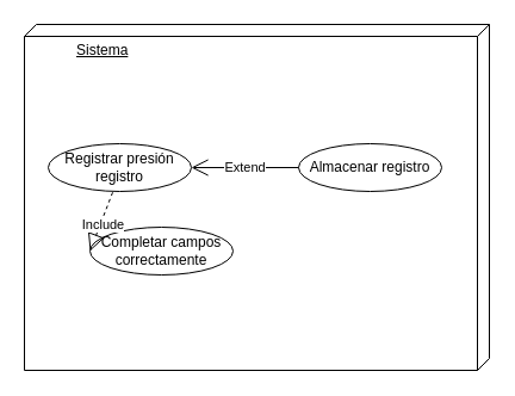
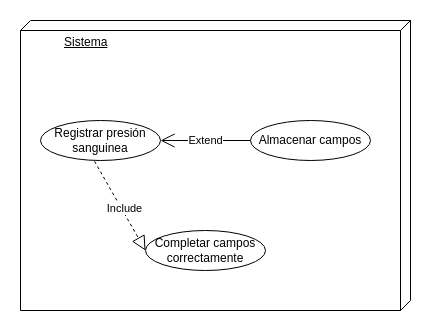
  <mxCell id="0" />
  <mxCell id="1" parent="0" />
  <mxCell id="2" value="&lt;blockquote style=&quot;margin: 0 0 0 40px; border: none; padding: 0px;&quot;&gt;Sistema&lt;/blockquote&gt;" style="verticalAlign=top;align=left;spacingTop=8;spacingLeft=2;spacingRight=12;shape=cube;size=10;direction=south;fontStyle=4;html=1;whiteSpace=wrap;" parent="1" vertex="1"><mxGeometry x="20" y="20" width="390" height="290" as="geometry" /></mxCell>
- <mxCell id="3" value="Registrar presión registro" style="ellipse;whiteSpace=wrap;html=1;" parent="1" vertex="1"><mxGeometry x="40" y="120" width="120" height="40" as="geometry" /></mxCell>
- <mxCell id="4" value="Completar campos correctamente" style="ellipse;whiteSpace=wrap;html=1;" parent="1" vertex="1"><mxGeometry x="75" y="190" width="120" height="40" as="geometry" /></mxCell>
+ <mxCell id="3" value="Registrar presión sanguinea" style="ellipse;whiteSpace=wrap;html=1;" parent="1" vertex="1"><mxGeometry x="40" y="120" width="120" height="40" as="geometry" /></mxCell>
+ <mxCell id="4" value="Completar campos correctamente" style="ellipse;whiteSpace=wrap;html=1;" parent="1" vertex="1"><mxGeometry x="145" y="230" width="120" height="40" as="geometry" /></mxCell>
  <mxCell id="5" value="" style="endArrow=block;dashed=1;endFill=0;endSize=12;html=1;rounded=0;exitX=0.45;exitY=1.02;exitDx=0;exitDy=0;entryX=0;entryY=0.5;entryDx=0;entryDy=0;exitPerimeter=0;" parent="1" source="3" target="4" edge="1"><mxGeometry width="160" relative="1" as="geometry"><mxPoint x="-50" y="330" as="sourcePoint" /><mxPoint x="110" y="330" as="targetPoint" /></mxGeometry></mxCell>
  <mxCell id="6" value="Include" style="edgeLabel;html=1;align=center;verticalAlign=middle;resizable=0;points=[];" parent="5" vertex="1" connectable="0"><mxGeometry x="0.08" y="2" relative="1" as="geometry"><mxPoint as="offset" /></mxGeometry></mxCell>
- <mxCell id="7" value="Almacenar registro" style="ellipse;whiteSpace=wrap;html=1;" parent="1" vertex="1"><mxGeometry x="250" y="120" width="120" height="40" as="geometry" /></mxCell>
+ <mxCell id="7" value="Almacenar campos" style="ellipse;whiteSpace=wrap;html=1;" parent="1" vertex="1"><mxGeometry x="250" y="120" width="120" height="40" as="geometry" /></mxCell>
  <mxCell id="8" value="Extend" style="endArrow=open;endFill=1;endSize=12;html=1;rounded=0;exitX=0;exitY=0.5;exitDx=0;exitDy=0;entryX=1;entryY=0.5;entryDx=0;entryDy=0;" parent="1" source="7" target="3" edge="1"><mxGeometry width="160" relative="1" as="geometry"><mxPoint x="150" y="-30" as="sourcePoint" /><mxPoint x="170" y="150" as="targetPoint" /><Array as="points"><mxPoint x="220" y="140" /></Array></mxGeometry></mxCell>
